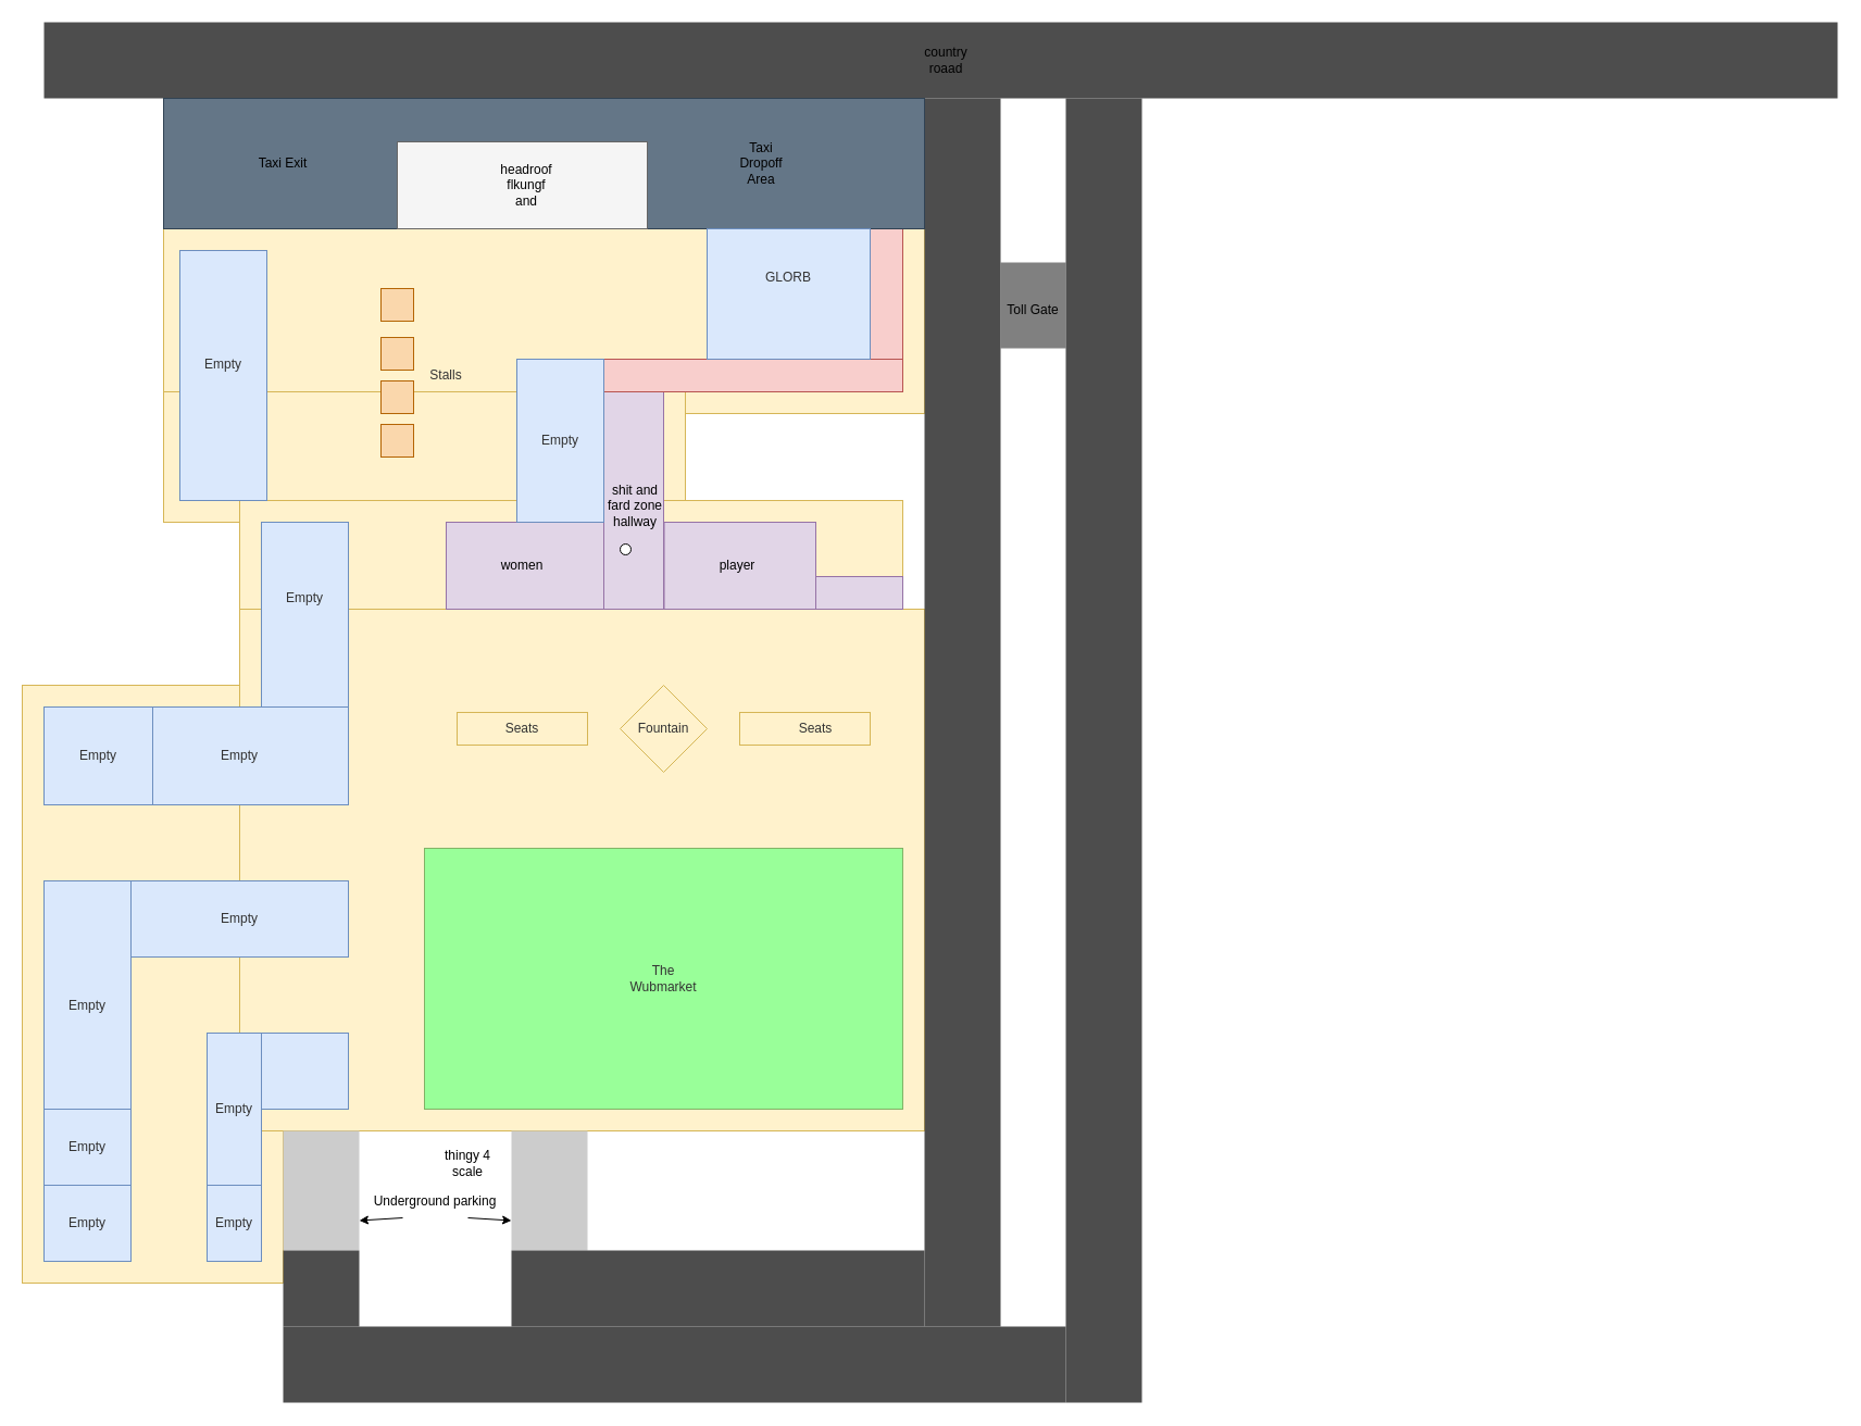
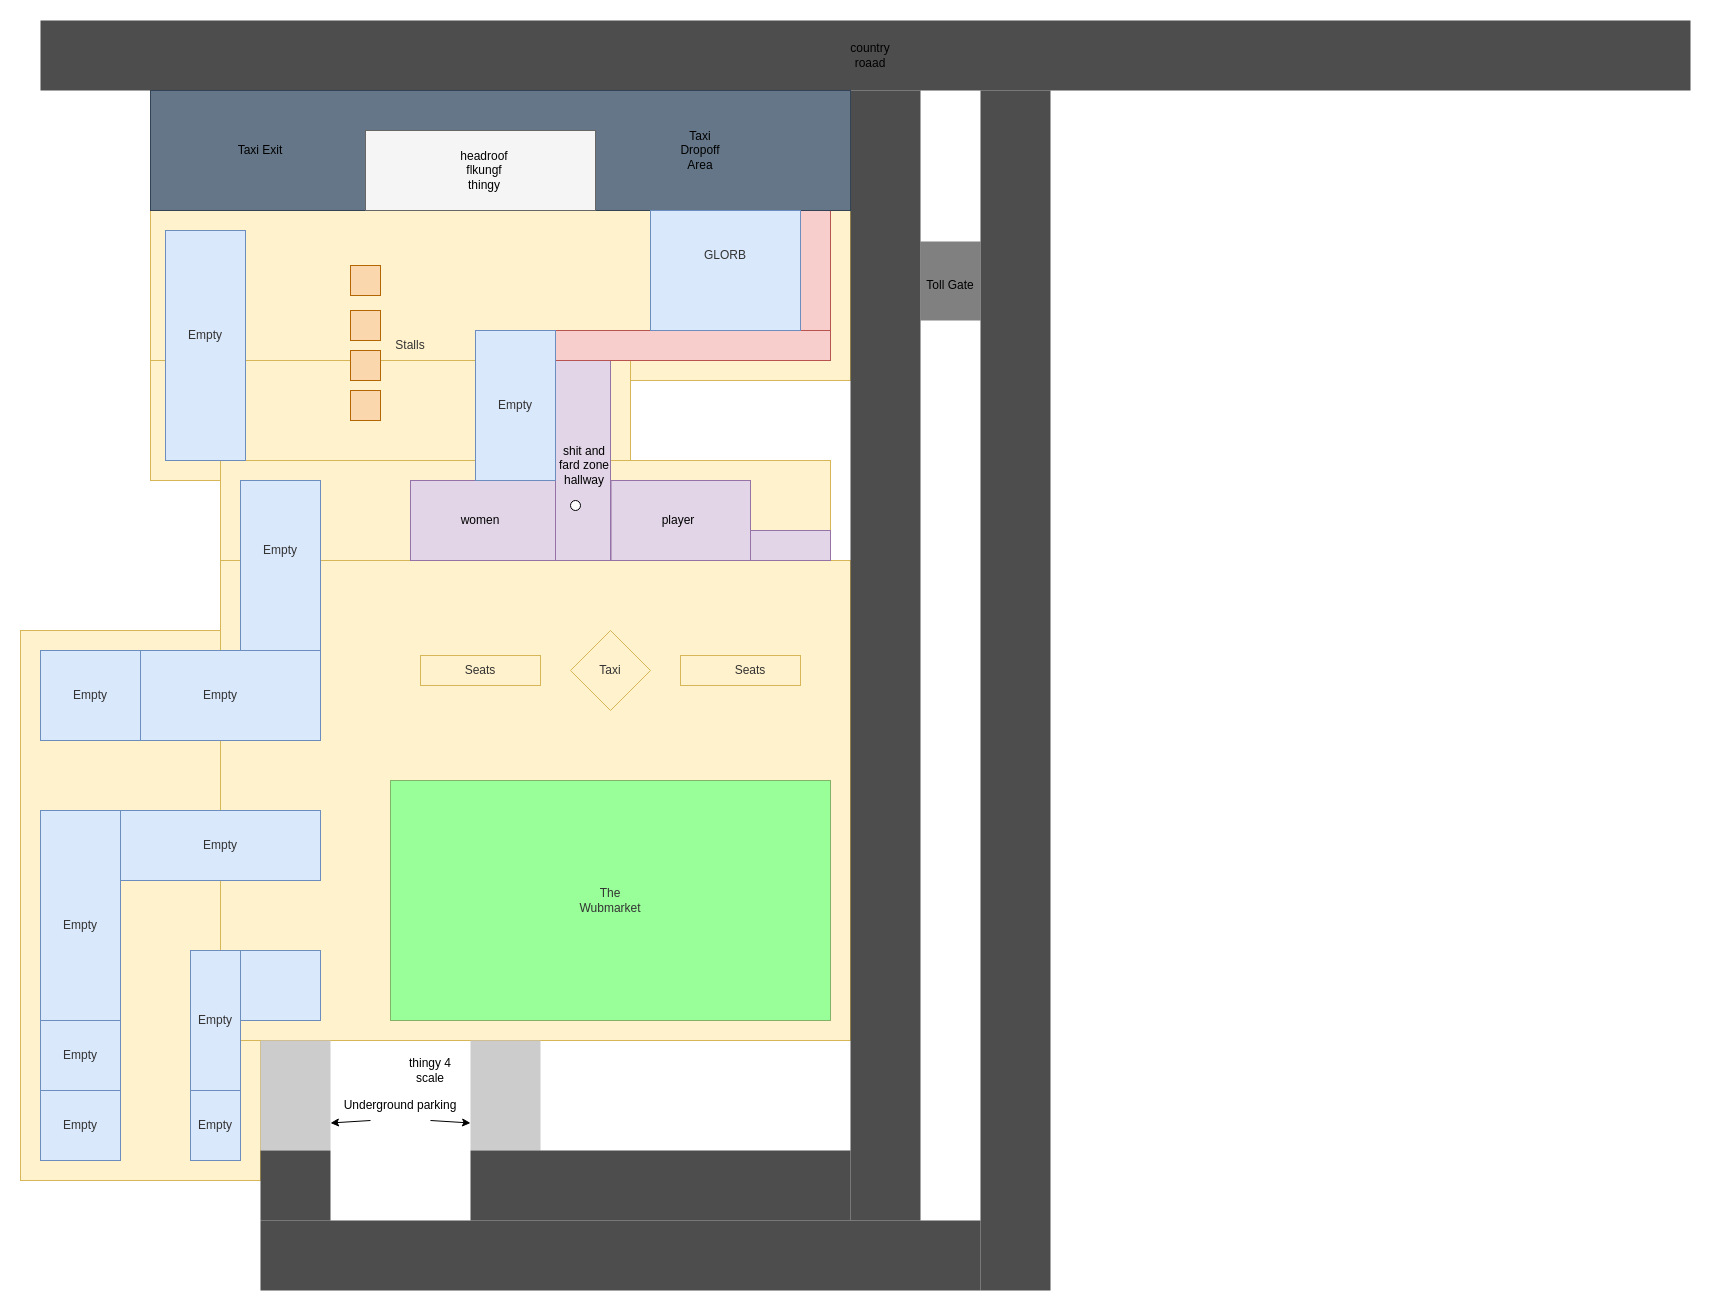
  <mxCell id="0" />
  <mxCell id="1" parent="0" />
  <mxCell id="2" value="" style="rounded=0;whiteSpace=wrap;html=1;fillColor=#fff2cc;strokeColor=#d6b656;" parent="1" vertex="1"><mxGeometry x="150" y="210" width="700" height="170" as="geometry" /></mxCell>
  <mxCell id="3" value="" style="rounded=0;whiteSpace=wrap;html=1;fillColor=#fff2cc;strokeColor=#d6b656;" parent="1" vertex="1"><mxGeometry x="150" y="360" width="480" height="120" as="geometry" /></mxCell>
  <mxCell id="4" value="" style="rounded=0;whiteSpace=wrap;html=1;fillColor=#fff2cc;strokeColor=#d6b656;" parent="1" vertex="1"><mxGeometry x="220" y="460" width="610" height="100" as="geometry" /></mxCell>
  <mxCell id="5" value="" style="rounded=0;whiteSpace=wrap;html=1;fillColor=#fff2cc;strokeColor=#d6b656;" parent="1" vertex="1"><mxGeometry x="20" y="630" width="240" height="550" as="geometry" /></mxCell>
  <mxCell id="6" value="" style="rounded=0;whiteSpace=wrap;html=1;fillColor=#fff2cc;strokeColor=#d6b656;" parent="1" vertex="1"><mxGeometry x="220" y="560" width="630" height="480" as="geometry" /></mxCell>
  <mxCell id="7" value="" style="rounded=0;whiteSpace=wrap;html=1;fillColor=#dae8fc;strokeColor=#6c8ebf;" parent="1" vertex="1"><mxGeometry x="190" y="1090" width="50" height="70" as="geometry" /></mxCell>
  <mxCell id="8" value="" style="rounded=0;whiteSpace=wrap;html=1;fillColor=#dae8fc;strokeColor=#6c8ebf;perimeterSpacing=0;" parent="1" vertex="1"><mxGeometry x="190" y="950" width="50" height="140" as="geometry" /></mxCell>
  <mxCell id="9" value="" style="rounded=0;whiteSpace=wrap;html=1;fillColor=#dae8fc;strokeColor=#6c8ebf;" parent="1" vertex="1"><mxGeometry y="1090" width="80" height="70" as="geometry" x="40" /></mxCell>
  <mxCell id="10" value="" style="rounded=0;whiteSpace=wrap;html=1;fillColor=#dae8fc;strokeColor=#6c8ebf;" parent="1" vertex="1"><mxGeometry y="1020" width="80" height="70" as="geometry" x="40" /></mxCell>
  <mxCell id="11" value="" style="rounded=0;whiteSpace=wrap;html=1;fillColor=#dae8fc;strokeColor=#6c8ebf;" parent="1" vertex="1"><mxGeometry y="810" width="80" height="210" as="geometry" x="40" /></mxCell>
  <mxCell id="12" value="" style="rounded=0;whiteSpace=wrap;html=1;fillColor=#dae8fc;strokeColor=#6c8ebf;perimeterSpacing=0;shadow=0;glass=0;" parent="1" vertex="1"><mxGeometry x="240" y="950" width="80" height="70" as="geometry" /></mxCell>
  <mxCell id="13" value="" style="rounded=0;whiteSpace=wrap;html=1;fillColor=#dae8fc;strokeColor=#6c8ebf;" parent="1" vertex="1"><mxGeometry x="120" y="810" width="200" height="70" as="geometry" /></mxCell>
  <mxCell id="14" value="" style="rounded=0;whiteSpace=wrap;html=1;fillColor=#99FF99;strokeColor=#82b366;" parent="1" vertex="1"><mxGeometry x="390" y="780" width="440" height="240" as="geometry" /></mxCell>
  <mxCell id="15" value="Empty" style="text;html=1;strokeColor=none;fillColor=none;align=center;verticalAlign=middle;whiteSpace=wrap;rounded=0;fontColor=#333333;fontStyle=0" parent="1" vertex="1"><mxGeometry x="50" y="1040" width="60" height="30" as="geometry" /></mxCell>
  <mxCell id="16" value="Empty" style="text;html=1;strokeColor=none;fillColor=none;align=center;verticalAlign=middle;whiteSpace=wrap;rounded=0;fontColor=#333333;fontStyle=0" parent="1" vertex="1"><mxGeometry x="50" y="1110" width="60" height="30" as="geometry" /></mxCell>
  <mxCell id="17" value="Empty" style="text;html=1;strokeColor=none;fillColor=none;align=center;verticalAlign=middle;whiteSpace=wrap;rounded=0;fontColor=#333333;fontStyle=0" parent="1" vertex="1"><mxGeometry x="185" y="1110" width="60" height="30" as="geometry" /></mxCell>
  <mxCell id="18" value="Empty" style="text;html=1;strokeColor=none;fillColor=none;align=center;verticalAlign=middle;whiteSpace=wrap;rounded=0;fontColor=#333333;fontStyle=0" parent="1" vertex="1"><mxGeometry x="185" y="1005" width="60" height="30" as="geometry" /></mxCell>
  <mxCell id="19" value="Empty" style="text;html=1;strokeColor=none;fillColor=none;align=center;verticalAlign=middle;whiteSpace=wrap;rounded=0;fontColor=#333333;fontStyle=0" parent="1" vertex="1"><mxGeometry x="50" y="910" width="60" height="30" as="geometry" /></mxCell>
  <mxCell id="20" value="Empty" style="text;html=1;strokeColor=none;fillColor=none;align=center;verticalAlign=middle;whiteSpace=wrap;rounded=0;fontColor=#333333;fontStyle=0" parent="1" vertex="1"><mxGeometry x="190" width="60" height="30" as="geometry" y="830" /></mxCell>
  <mxCell id="21" value="The Wubmarket" style="text;html=1;strokeColor=none;fillColor=none;align=center;verticalAlign=middle;whiteSpace=wrap;rounded=0;fontColor=#333333;fontStyle=0" parent="1" vertex="1"><mxGeometry x="580" y="885" width="60" height="30" as="geometry" /></mxCell>
  <mxCell id="22" value="" style="rounded=0;whiteSpace=wrap;html=1;fillColor=#CCCCCC;strokeColor=none;" parent="1" vertex="1"><mxGeometry x="260" y="1040" width="70" height="110" as="geometry" /></mxCell>
  <mxCell id="23" value="" style="endArrow=classic;html=1;rounded=0;entryX=1;entryY=0.75;entryDx=0;entryDy=0;exitX=0;exitY=1;exitDx=0;exitDy=0;" parent="1" source="24" target="22" edge="1"><mxGeometry width="50" height="50" relative="1" as="geometry"><mxPoint x="350" y="1120" as="sourcePoint" /><mxPoint x="480" y="1120" as="targetPoint" /></mxGeometry></mxCell>
  <mxCell id="24" value="Underground&amp;nbsp;parking" style="text;html=1;strokeColor=none;fillColor=none;align=center;verticalAlign=middle;whiteSpace=wrap;rounded=0;" parent="1" vertex="1"><mxGeometry x="370" y="1090" width="60" height="30" as="geometry" /></mxCell>
  <mxCell id="25" value="thingy 4 scale" style="text;html=1;strokeColor=none;fillColor=none;align=center;verticalAlign=middle;whiteSpace=wrap;rounded=0;" parent="1" vertex="1"><mxGeometry x="400" y="1055" width="60" height="30" as="geometry" /></mxCell>
  <mxCell id="26" value="" style="rounded=0;whiteSpace=wrap;html=1;strokeColor=none;fillColor=#4D4D4D;" parent="1" vertex="1"><mxGeometry x="260" y="1150" width="70" height="70" as="geometry" /></mxCell>
  <mxCell id="27" value="" style="rounded=0;whiteSpace=wrap;html=1;fillColor=#CCCCCC;strokeColor=none;" parent="1" vertex="1"><mxGeometry x="470" y="1040" width="70" height="110" as="geometry" /></mxCell>
  <mxCell id="28" value="" style="endArrow=classic;html=1;rounded=0;exitX=1;exitY=1;exitDx=0;exitDy=0;entryX=0;entryY=0.75;entryDx=0;entryDy=0;" parent="1" source="24" target="27" edge="1"><mxGeometry width="50" height="50" relative="1" as="geometry"><mxPoint x="490" y="1200" as="sourcePoint" /><mxPoint x="480" y="1130" as="targetPoint" /></mxGeometry></mxCell>
  <mxCell id="29" value="" style="rounded=0;whiteSpace=wrap;html=1;strokeColor=none;fillColor=#4D4D4D;" parent="1" vertex="1"><mxGeometry x="260" y="1220" width="720" height="70" as="geometry" /></mxCell>
  <mxCell id="30" value="" style="rounded=0;whiteSpace=wrap;html=1;strokeColor=none;fillColor=#4D4D4D;gradientColor=none;" parent="1" vertex="1"><mxGeometry x="470" y="1150" width="380" height="70" as="geometry" /></mxCell>
  <mxCell id="31" value="" style="rounded=0;whiteSpace=wrap;html=1;strokeColor=none;fillColor=#808080;" parent="1" vertex="1"><mxGeometry x="920" y="241" width="60" height="79" as="geometry" /></mxCell>
  <mxCell id="32" value="Toll Gate" style="text;html=1;strokeColor=none;fillColor=none;align=center;verticalAlign=middle;whiteSpace=wrap;rounded=0;" parent="1" vertex="1"><mxGeometry x="920" y="270" width="60" height="30" as="geometry" /></mxCell>
  <mxCell id="33" value="" style="rounded=0;whiteSpace=wrap;html=1;fillColor=#4D4D4D;strokeColor=none;" parent="1" vertex="1"><mxGeometry x="850" y="90" width="70" height="1130" as="geometry" /></mxCell>
  <mxCell id="34" value="" style="rounded=0;whiteSpace=wrap;html=1;fillColor=#4d4d4d;strokeColor=none;" parent="1" vertex="1"><mxGeometry y="20" width="1650" height="70" as="geometry" x="40" /></mxCell>
  <mxCell id="35" value="country &lt;br&gt;roaad" style="text;html=1;strokeColor=none;fillColor=none;align=center;verticalAlign=middle;whiteSpace=wrap;rounded=0;" parent="1" vertex="1"><mxGeometry x="840" y="40" width="60" height="30" as="geometry" /></mxCell>
  <mxCell id="36" value="" style="rounded=0;whiteSpace=wrap;html=1;fillColor=#4D4D4D;strokeColor=none;" parent="1" vertex="1"><mxGeometry x="980" y="90" width="70" height="1200" as="geometry" /></mxCell>
  <mxCell id="37" value="" style="rounded=0;whiteSpace=wrap;html=1;fillColor=#dae8fc;strokeColor=#6c8ebf;" parent="1" vertex="1"><mxGeometry y="650" width="100" height="90" as="geometry" x="40" /></mxCell>
  <mxCell id="38" value="" style="rounded=0;whiteSpace=wrap;html=1;fillColor=#dae8fc;strokeColor=#6c8ebf;" parent="1" vertex="1"><mxGeometry x="140" y="650" width="180" height="90" as="geometry" /></mxCell>
  <mxCell id="39" value="" style="rounded=0;whiteSpace=wrap;html=1;fillColor=#dae8fc;strokeColor=#6c8ebf;" parent="1" vertex="1"><mxGeometry x="240" y="480" width="80" height="170" as="geometry" /></mxCell>
  <mxCell id="40" value="Empty" style="text;html=1;strokeColor=none;fillColor=none;align=center;verticalAlign=middle;whiteSpace=wrap;rounded=0;fontColor=#333333;fontStyle=0" parent="1" vertex="1"><mxGeometry x="60" y="680" width="60" height="30" as="geometry" /></mxCell>
  <mxCell id="41" value="Empty" style="text;html=1;strokeColor=none;fillColor=none;align=center;verticalAlign=middle;whiteSpace=wrap;rounded=0;fontColor=#333333;fontStyle=0" parent="1" vertex="1"><mxGeometry x="190" y="680" width="60" height="30" as="geometry" /></mxCell>
  <mxCell id="42" value="Empty" style="text;html=1;strokeColor=none;fillColor=none;align=center;verticalAlign=middle;whiteSpace=wrap;rounded=0;fontColor=#333333;fontStyle=0" parent="1" vertex="1"><mxGeometry x="250" y="535" width="60" height="30" as="geometry" /></mxCell>
  <mxCell id="43" value="" style="rhombus;whiteSpace=wrap;html=1;fillColor=#fff2cc;strokeColor=#d6b656;" parent="1" vertex="1"><mxGeometry x="570" y="630" width="80" height="80" as="geometry" /></mxCell>
  <mxCell id="44" value="" style="rounded=0;whiteSpace=wrap;html=1;fillColor=#fff2cc;strokeColor=#d6b656;" parent="1" vertex="1"><mxGeometry x="420" y="655" width="120" height="30" as="geometry" /></mxCell>
  <mxCell id="45" value="" style="rounded=0;whiteSpace=wrap;html=1;fillColor=#fff2cc;strokeColor=#d6b656;" parent="1" vertex="1"><mxGeometry x="680" y="655" width="120" height="30" as="geometry" /></mxCell>
- <mxCell id="46" value="Fountain" style="text;html=1;strokeColor=none;fillColor=none;align=center;verticalAlign=middle;whiteSpace=wrap;rounded=0;fontColor=#333333;fontStyle=0" parent="1" vertex="1"><mxGeometry x="580" y="655" width="60" height="30" as="geometry" /></mxCell>
+ <mxCell id="46" value="Taxi" style="text;html=1;strokeColor=none;fillColor=none;align=center;verticalAlign=middle;whiteSpace=wrap;rounded=0;fontColor=#333333;fontStyle=0" parent="1" vertex="1"><mxGeometry x="580" y="655" width="60" height="30" as="geometry" /></mxCell>
  <mxCell id="47" value="Seats" style="text;html=1;strokeColor=none;fillColor=none;align=center;verticalAlign=middle;whiteSpace=wrap;rounded=0;fontColor=#333333;fontStyle=0" parent="1" vertex="1"><mxGeometry x="450" y="655" width="60" height="30" as="geometry" /></mxCell>
  <mxCell id="48" value="Seats" style="text;html=1;strokeColor=none;fillColor=none;align=center;verticalAlign=middle;whiteSpace=wrap;rounded=0;fontColor=#333333;fontStyle=0" parent="1" vertex="1"><mxGeometry x="720" y="655" width="60" height="30" as="geometry" /></mxCell>
  <mxCell id="49" value="" style="rounded=0;whiteSpace=wrap;html=1;fillColor=#e1d5e7;strokeColor=#9673a6;" parent="1" vertex="1"><mxGeometry x="610.5" y="480" width="139.5" height="80" as="geometry" /></mxCell>
  <mxCell id="50" value="" style="rounded=0;whiteSpace=wrap;html=1;fillColor=#e1d5e7;strokeColor=#9673a6;" parent="1" vertex="1"><mxGeometry x="410" y="480" width="145" height="80" as="geometry" /></mxCell>
  <mxCell id="51" value="" style="rounded=0;whiteSpace=wrap;html=1;fillColor=#e1d5e7;strokeColor=#9673a6;" parent="1" vertex="1"><mxGeometry x="555" y="360" width="55" height="200" as="geometry" /></mxCell>
  <mxCell id="52" value="shit and fard zone&lt;br&gt;hallway" style="text;html=1;strokeColor=none;fillColor=none;align=center;verticalAlign=middle;whiteSpace=wrap;rounded=0;fontColor=#000000;" parent="1" vertex="1"><mxGeometry x="554" y="450" width="60" height="30" as="geometry" /></mxCell>
  <mxCell id="53" value="&lt;font color=&quot;#000000&quot;&gt;player&lt;/font&gt;" style="text;html=1;strokeColor=none;fillColor=none;align=center;verticalAlign=middle;whiteSpace=wrap;rounded=0;" parent="1" vertex="1"><mxGeometry x="647.5" y="505" width="60" height="30" as="geometry" /></mxCell>
  <mxCell id="54" value="&lt;font color=&quot;#000000&quot;&gt;women&lt;/font&gt;" style="text;html=1;strokeColor=none;fillColor=none;align=center;verticalAlign=middle;whiteSpace=wrap;rounded=0;" parent="1" vertex="1"><mxGeometry x="450" y="505" width="60" height="30" as="geometry" /></mxCell>
  <mxCell id="55" value="" style="ellipse;whiteSpace=wrap;html=1;" parent="1" vertex="1"><mxGeometry x="570" y="500" width="10" height="10" as="geometry" /></mxCell>
  <mxCell id="56" value="" style="rounded=0;whiteSpace=wrap;html=1;strokeColor=#9673a6;fillColor=#e1d5e7;" parent="1" vertex="1"><mxGeometry x="750" y="530" width="80" height="30" as="geometry" /></mxCell>
  <mxCell id="57" value="" style="rounded=0;whiteSpace=wrap;html=1;fillColor=#f8cecc;strokeColor=#b85450;" parent="1" vertex="1"><mxGeometry x="555" y="330" width="275" height="30" as="geometry" /></mxCell>
  <mxCell id="58" value="" style="rounded=0;whiteSpace=wrap;html=1;fillColor=#f8cecc;strokeColor=#b85450;" parent="1" vertex="1"><mxGeometry x="800" y="210" width="30" height="120" as="geometry" /></mxCell>
  <mxCell id="59" value="" style="rounded=0;whiteSpace=wrap;html=1;fillColor=#647687;fontColor=#ffffff;strokeColor=#314354;" parent="1" vertex="1"><mxGeometry x="150" y="90" width="700" height="120" as="geometry" /></mxCell>
  <mxCell id="60" value="" style="rounded=0;whiteSpace=wrap;html=1;fillColor=#f5f5f5;strokeColor=#666666;fontColor=#333333;" parent="1" vertex="1"><mxGeometry x="365" y="130" width="230" height="80" as="geometry" /></mxCell>
- <mxCell id="61" value="&lt;font color=&quot;#000000&quot;&gt;headroof flkungf and&lt;/font&gt;" style="text;html=1;strokeColor=none;fillColor=none;align=center;verticalAlign=middle;whiteSpace=wrap;rounded=0;" parent="1" vertex="1"><mxGeometry x="454" y="155" width="60" height="30" as="geometry" /></mxCell>
+ <mxCell id="61" value="&lt;font color=&quot;#000000&quot;&gt;headroof flkungf thingy&lt;/font&gt;" style="text;html=1;strokeColor=none;fillColor=none;align=center;verticalAlign=middle;whiteSpace=wrap;rounded=0;" parent="1" vertex="1"><mxGeometry x="454" y="155" width="60" height="30" as="geometry" /></mxCell>
  <mxCell id="62" value="" style="rounded=0;whiteSpace=wrap;html=1;fillColor=#dae8fc;strokeColor=#6c8ebf;" parent="1" vertex="1"><mxGeometry x="165" y="230" width="80" height="230" as="geometry" /></mxCell>
  <mxCell id="63" value="" style="rounded=0;whiteSpace=wrap;html=1;fillColor=#dae8fc;strokeColor=#6c8ebf;" parent="1" vertex="1"><mxGeometry x="475" y="330" width="80" height="150" as="geometry" /></mxCell>
  <mxCell id="64" value="" style="rounded=0;whiteSpace=wrap;html=1;fillColor=#dae8fc;strokeColor=#6c8ebf;" parent="1" vertex="1"><mxGeometry x="650" y="210" width="150" height="120" as="geometry" /></mxCell>
  <mxCell id="65" value="Empty" style="text;html=1;strokeColor=none;fillColor=none;align=center;verticalAlign=middle;whiteSpace=wrap;rounded=0;fontColor=#333333;fontStyle=0" parent="1" vertex="1"><mxGeometry x="175" y="320" width="60" height="30" as="geometry" /></mxCell>
  <mxCell id="66" value="Empty" style="text;html=1;strokeColor=none;fillColor=none;align=center;verticalAlign=middle;whiteSpace=wrap;rounded=0;fontColor=#333333;fontStyle=0" parent="1" vertex="1"><mxGeometry x="485" y="390" width="60" height="30" as="geometry" /></mxCell>
  <mxCell id="67" value="GLORB" style="text;html=1;strokeColor=none;fillColor=none;align=center;verticalAlign=middle;whiteSpace=wrap;rounded=0;fontColor=#333333;fontStyle=0" parent="1" vertex="1"><mxGeometry x="695" y="240" width="60" height="30" as="geometry" /></mxCell>
  <mxCell id="68" value="" style="rounded=0;whiteSpace=wrap;html=1;fillColor=#fad7ac;strokeColor=#b46504;" parent="1" vertex="1"><mxGeometry x="350" y="265" width="30" height="30" as="geometry" /></mxCell>
  <mxCell id="69" value="" style="rounded=0;whiteSpace=wrap;html=1;fillColor=#fad7ac;strokeColor=#b46504;" parent="1" vertex="1"><mxGeometry x="350" y="310" width="30" height="30" as="geometry" /></mxCell>
  <mxCell id="70" value="" style="rounded=0;whiteSpace=wrap;html=1;fillColor=#fad7ac;strokeColor=#b46504;" parent="1" vertex="1"><mxGeometry x="350" y="350" width="30" height="30" as="geometry" /></mxCell>
  <mxCell id="71" value="" style="rounded=0;whiteSpace=wrap;html=1;fillColor=#fad7ac;strokeColor=#b46504;" parent="1" vertex="1"><mxGeometry x="350" y="390" width="30" height="30" as="geometry" /></mxCell>
  <mxCell id="72" value="Stalls" style="text;html=1;strokeColor=none;fillColor=none;align=center;verticalAlign=middle;whiteSpace=wrap;rounded=0;fontColor=#333333;fontStyle=0" parent="1" vertex="1"><mxGeometry x="380" y="330" width="60" height="30" as="geometry" /></mxCell>
  <mxCell id="73" value="Taxi Dropoff Area" style="text;html=1;strokeColor=none;fillColor=none;align=center;verticalAlign=middle;whiteSpace=wrap;rounded=0;" parent="1" vertex="1"><mxGeometry x="670" y="135" width="60" height="30" as="geometry" /></mxCell>
  <mxCell id="74" value="Taxi Exit" style="text;html=1;strokeColor=none;fillColor=none;align=center;verticalAlign=middle;whiteSpace=wrap;rounded=0;" vertex="1" parent="1"><mxGeometry x="230" y="135" width="60" height="30" as="geometry" /></mxCell>
